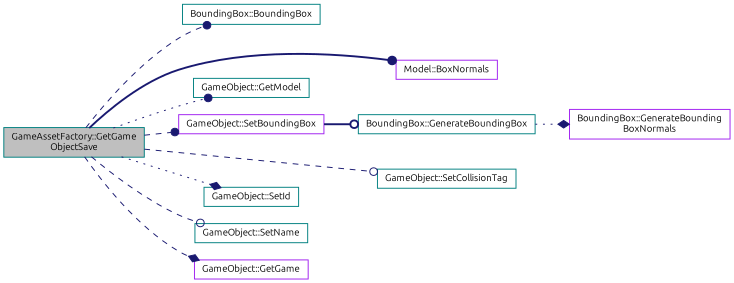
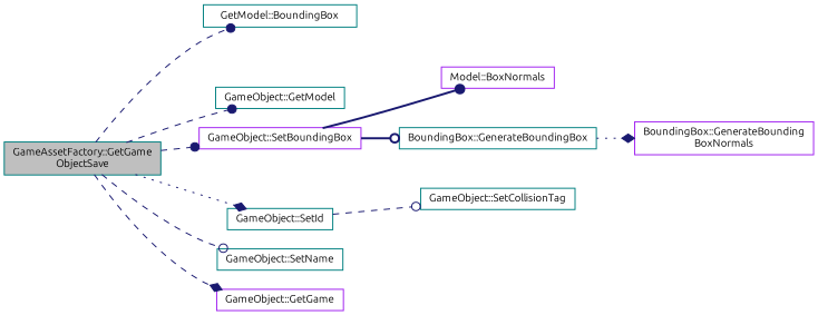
  digraph {
    fontname=Ubuntu
    rankdir=LR
    node [color=teal fillcolor=white fontname=Ubuntu fontsize=10 shape=record style=filled]
    edge [arrowhead=dot color=midnightblue fontname=Ubuntu fontsize=10 labelfontname=Helvetica labelfontsize=10 style=dashed]
    n1 [fillcolor=grey75 fontcolor=black height=0.2 label="GameAssetFactory::GetGame\lObjectSave" width=0.4]
-   n2 [height=0.2 label="BoundingBox::BoundingBox" width=0.4]
+   n2 [height=0.2 label="GetModel::BoundingBox" width=0.4]
    n3 [color=purple height=0.2 label="Model::BoxNormals" width=0.4]
    n4 [height=0.2 label="GameObject::GetModel" width=0.4]
    n5 [color=purple height=0.2 label="GameObject::SetBoundingBox" width=0.4]
    n6 [height=0.2 label="GameObject::SetCollisionTag" width=0.4]
    n7 [height=0.2 label="GameObject::SetId" width=0.4]
    n8 [height=0.2 label="GameObject::SetName" width=0.4]
    n9 [color=purple height=0.2 label="GameObject::GetGame" width=0.4]
    n10 [height=0.2 label="BoundingBox::GenerateBoundingBox" width=0.4]
    n11 [color=purple height=0.2 label="BoundingBox::GenerateBounding\lBoxNormals" width=0.4]
    n1 -> n2
-   n1 -> n3 [style=bold]
-   n1 -> n4 [style=dotted]
+   n5 -> n3 [style=bold]
+   n1 -> n4
    n1 -> n5
-   n1 -> n6 [arrowhead=odot]
+   n7 -> n6 [arrowhead=odot]
    n1 -> n7 [arrowhead=diamond style=dotted]
    n1 -> n8 [arrowhead=odot]
    n1 -> n9 [arrowhead=diamond]
    n5 -> n10 [arrowhead=odot style=bold]
    n10 -> n11 [arrowhead=diamond style=dotted]
  }
